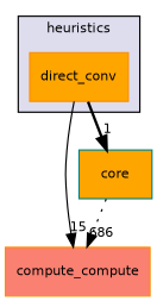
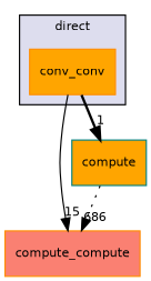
  digraph {
    compound=true
    node [color=darkorange fillcolor=orange fontname=Helvetica fontsize=10 shape=box style=filled]
    edge [labeldistance=1.5 labelfontname=Helvetica labelfontsize=10]
-   n1 [label=direct_conv pencolor=black]
+   n1 [label=conv_conv pencolor=black]
    n2 [fillcolor=salmon label=compute_compute]
-   n3 [color=teal label=core]
+   n3 [color=teal label=compute]
    subgraph cluster_1 {
      bgcolor="#ddddee"
      fontname=Helvetica
      fontsize=10
-     label=heuristics
+     label=direct
      pencolor=black
      n1
    }
    n1 -> n2 [headlabel=15 style=solid]
    n1 -> n3 [headlabel=1 style=bold]
    n3 -> n2 [headlabel=686 style=dotted]
  }
